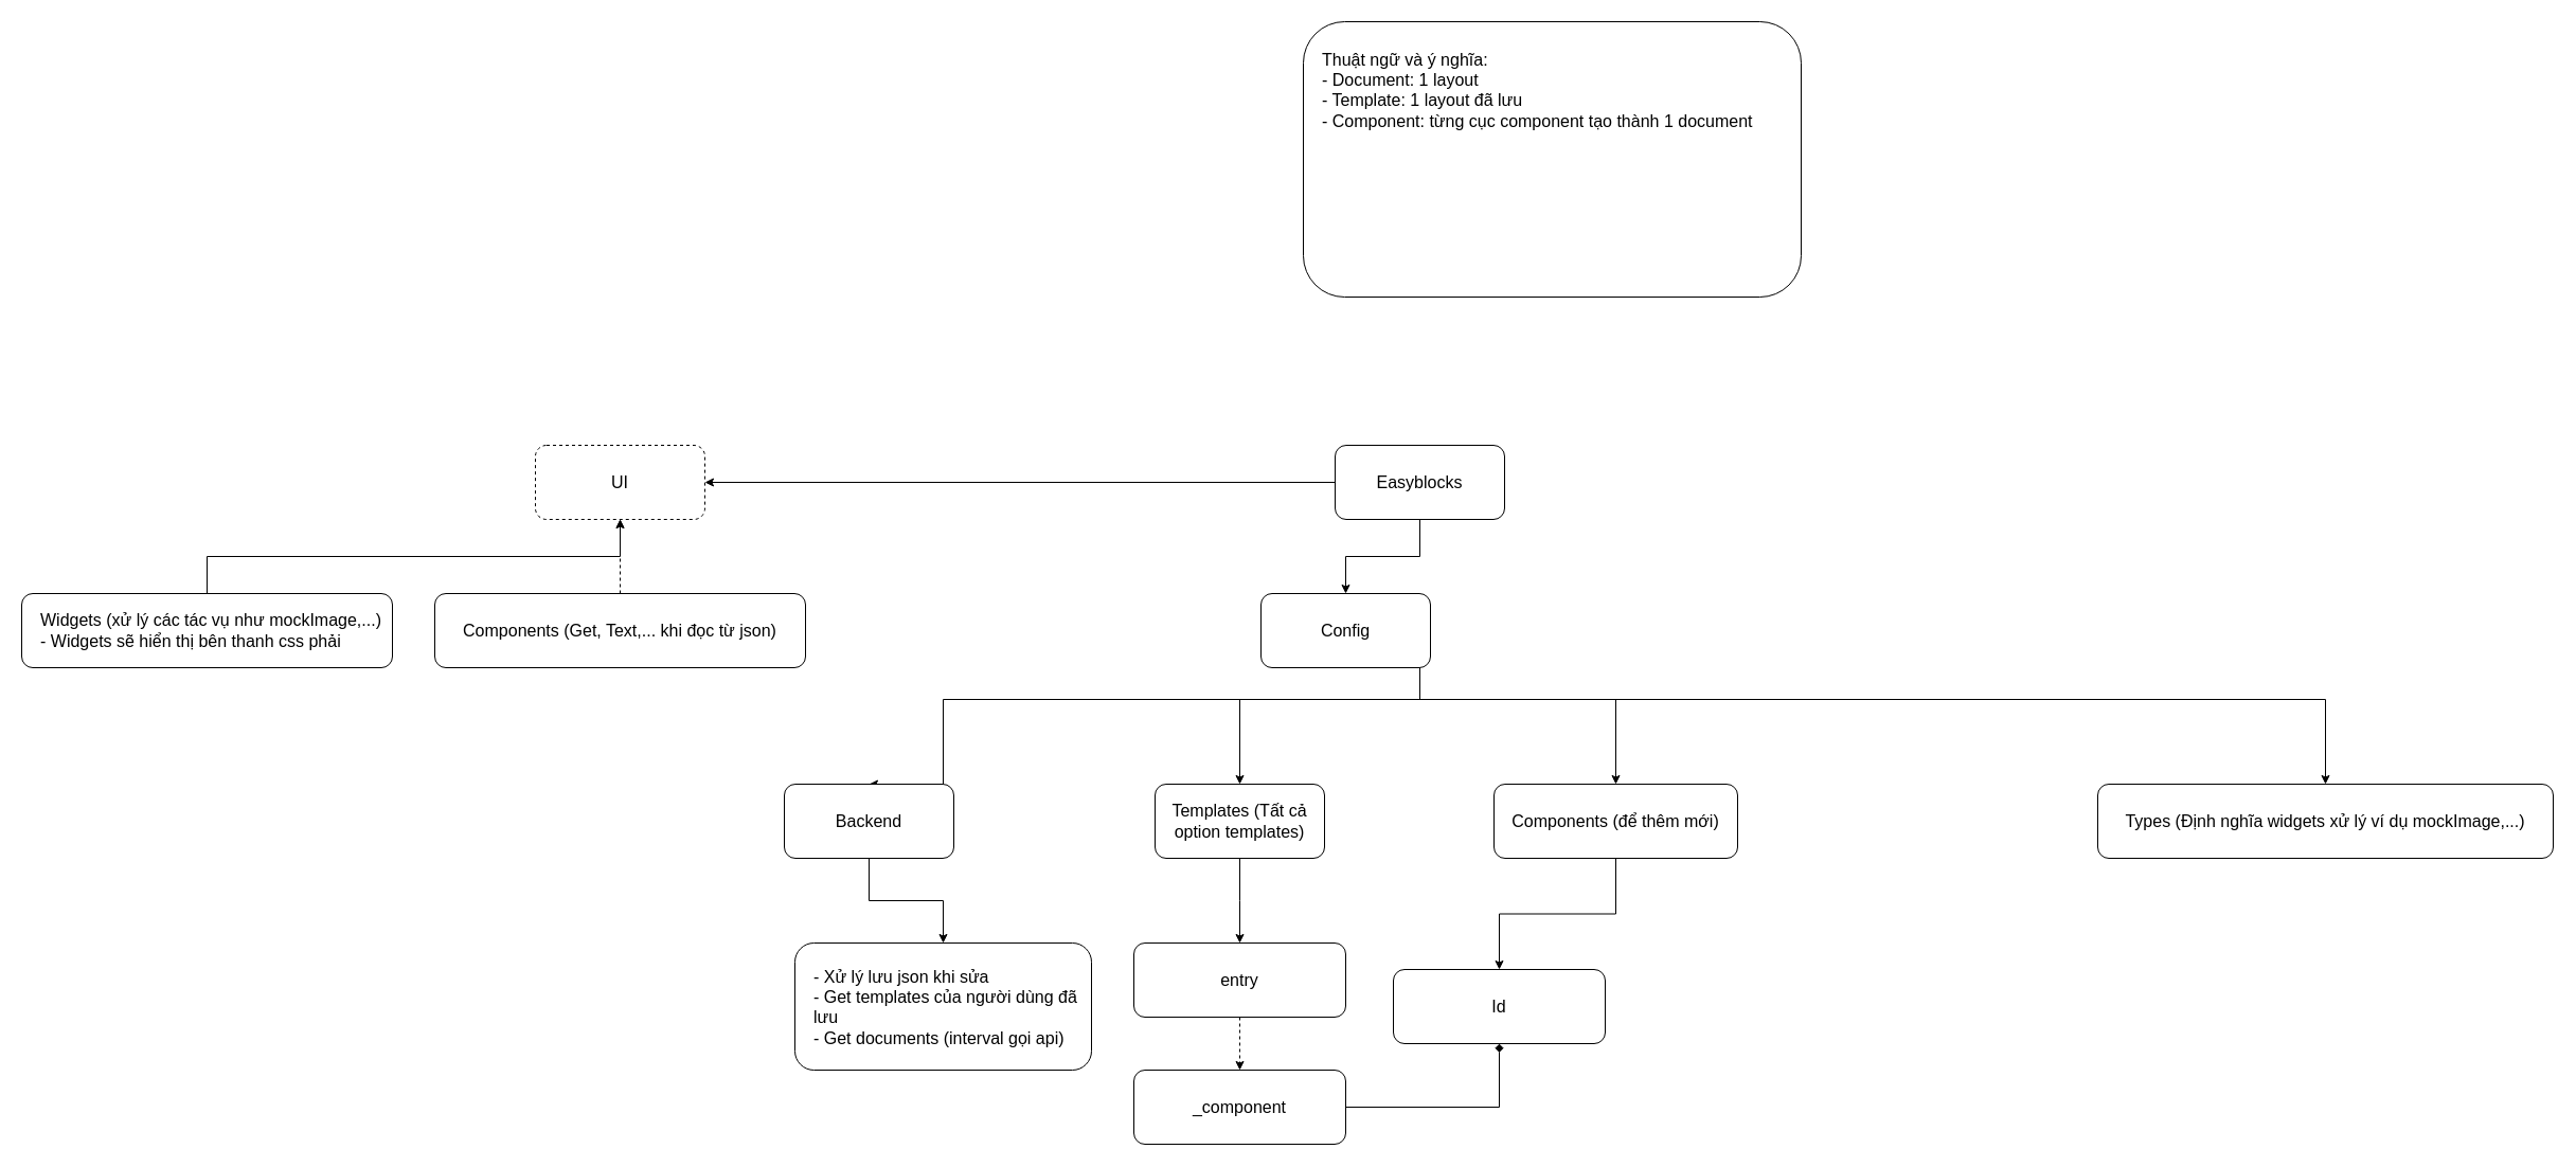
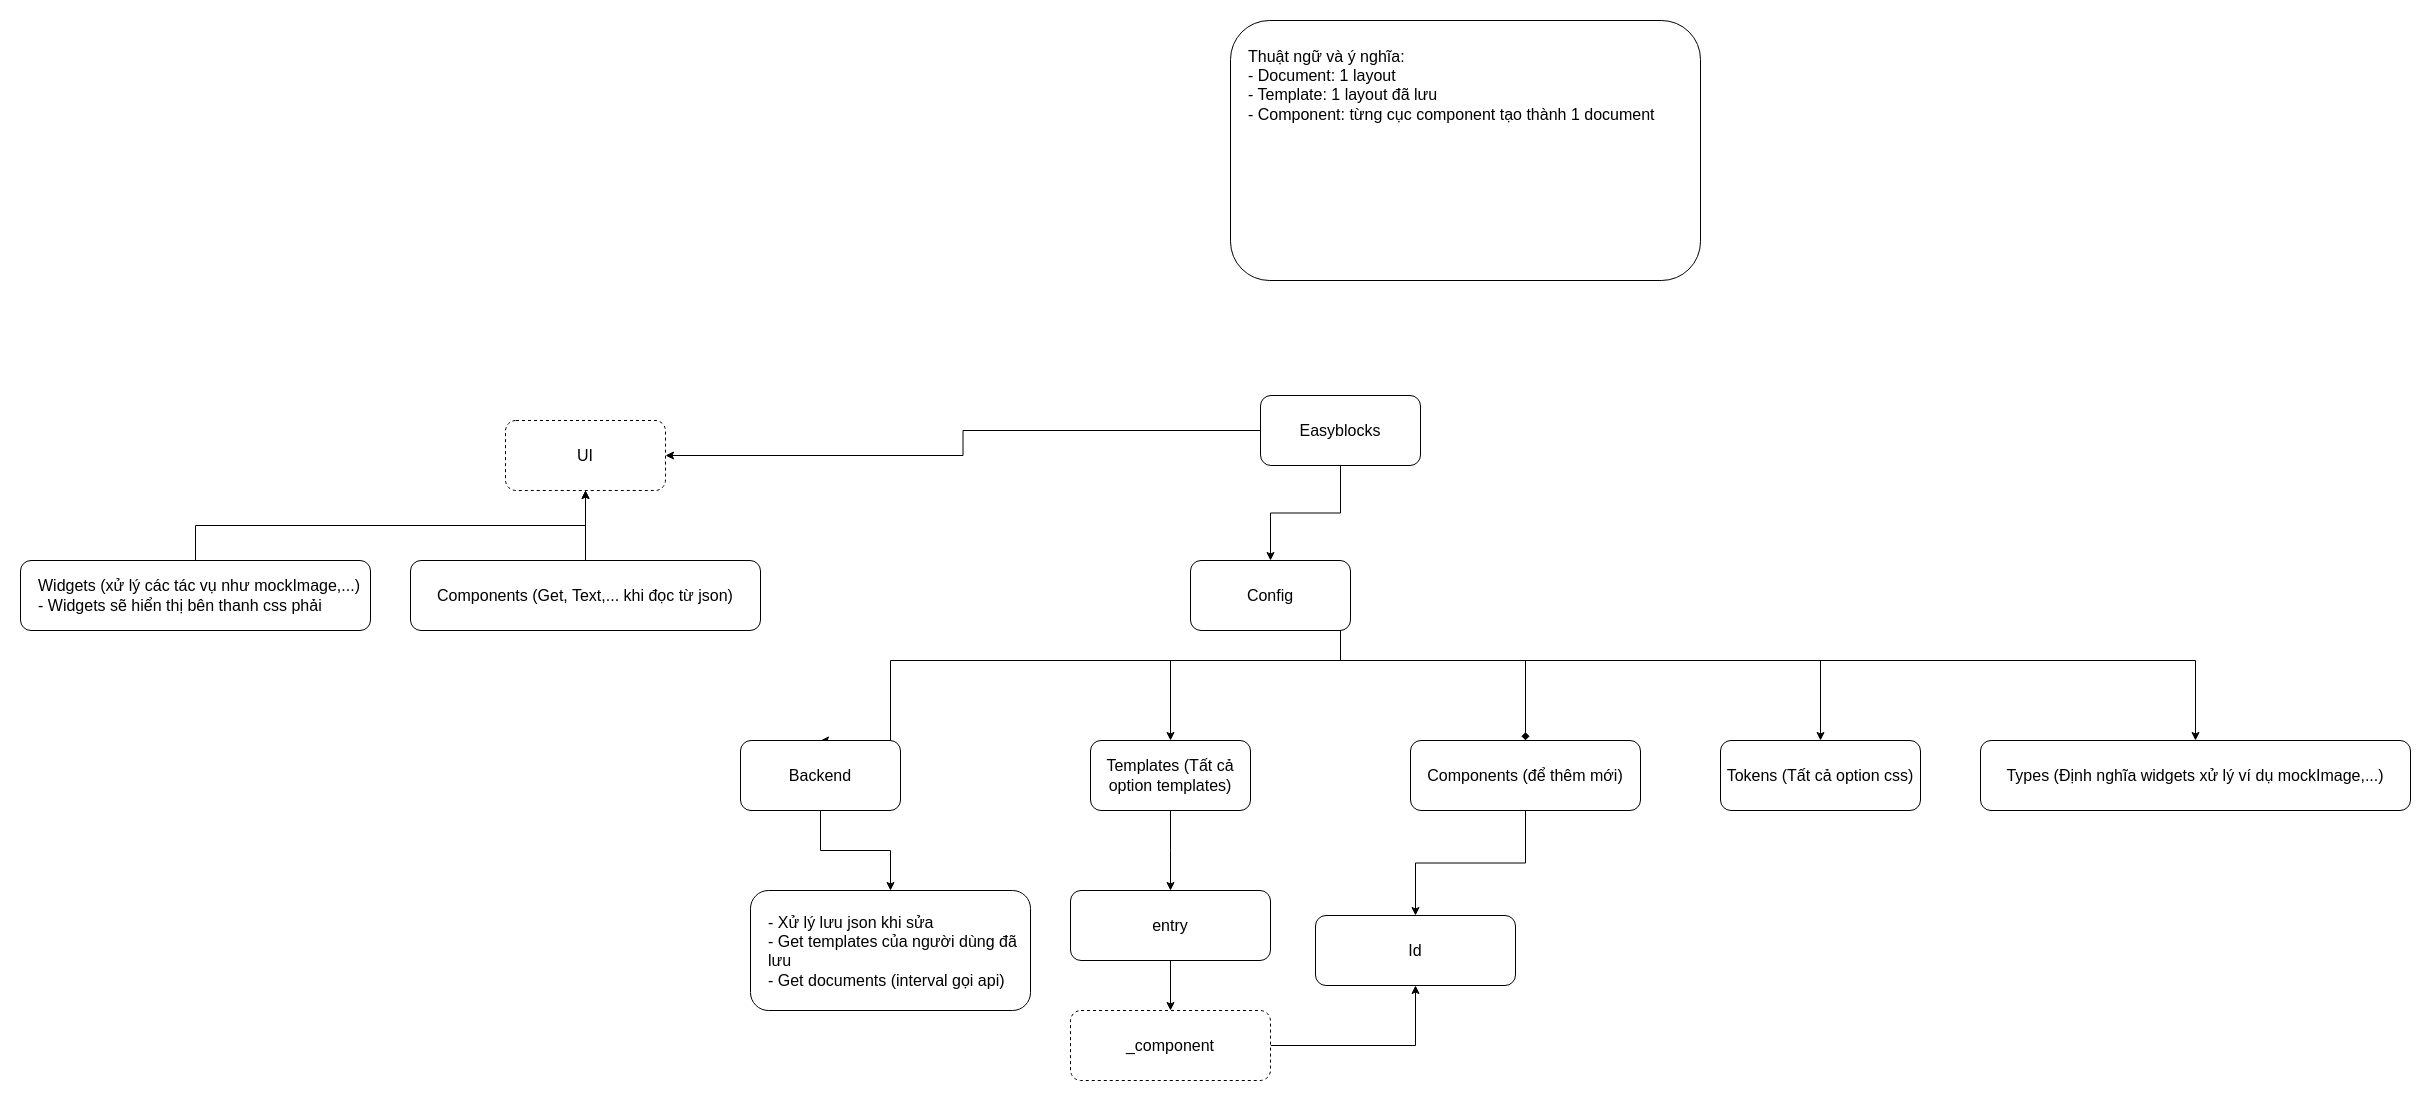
  <mxCell id="0" />
  <mxCell id="1" parent="0" />
  <mxCell id="2" style="edgeStyle=orthogonalEdgeStyle;rounded=0;orthogonalLoop=1;jettySize=auto;html=1;entryX=0.5;entryY=0;entryDx=0;entryDy=0;" edge="1" parent="1" source="4" target="11"><mxGeometry relative="1" as="geometry" /></mxCell>
  <mxCell id="3" style="edgeStyle=orthogonalEdgeStyle;rounded=0;orthogonalLoop=1;jettySize=auto;html=1;entryX=1;entryY=0.5;entryDx=0;entryDy=0;" edge="1" parent="1" source="4" target="27"><mxGeometry relative="1" as="geometry" /></mxCell>
- <mxCell id="4" value="Easyblocks" style="rounded=1;whiteSpace=wrap;html=1;fontSize=16;" vertex="1" parent="1"><mxGeometry x="1260" y="420" width="160" height="70" as="geometry" /></mxCell>
+ <mxCell id="4" value="Easyblocks" style="rounded=1;whiteSpace=wrap;html=1;fontSize=16;" vertex="1" parent="1"><mxGeometry x="1260" y="395" width="160" height="70" as="geometry" /></mxCell>
  <mxCell id="5" value="&lt;div&gt;Thuật ngữ và ý nghĩa:&lt;/div&gt;- Document: 1 layout&lt;div&gt;- Template: 1 layout đã lưu&lt;/div&gt;&lt;div&gt;- Component: từng cục component tạo thành 1 document&lt;/div&gt;" style="rounded=1;whiteSpace=wrap;html=1;fontSize=16;align=left;verticalAlign=top;spacingTop=20;spacingLeft=16;" vertex="1" parent="1"><mxGeometry x="1230" y="20" width="470" height="260" as="geometry" /></mxCell>
  <mxCell id="6" style="edgeStyle=orthogonalEdgeStyle;rounded=0;orthogonalLoop=1;jettySize=auto;html=1;" edge="1" parent="1" source="11" target="13"><mxGeometry relative="1" as="geometry"><Array as="points"><mxPoint x="1340" y="660" /><mxPoint x="1170" y="660" /></Array></mxGeometry></mxCell>
  <mxCell id="7" style="edgeStyle=orthogonalEdgeStyle;rounded=0;orthogonalLoop=1;jettySize=auto;html=1;entryX=0.5;entryY=0;entryDx=0;entryDy=0;" edge="1" parent="1" source="11" target="14"><mxGeometry relative="1" as="geometry"><Array as="points"><mxPoint x="1340" y="660" /><mxPoint x="2195" y="660" /></Array></mxGeometry></mxCell>
+ <mxCell id="8" style="edgeStyle=orthogonalEdgeStyle;rounded=0;orthogonalLoop=1;jettySize=auto;html=1;entryX=0.5;entryY=0;entryDx=0;entryDy=0;" edge="1" parent="1" source="11" target="15"><mxGeometry relative="1" as="geometry"><Array as="points"><mxPoint x="1340" y="660" /><mxPoint x="1820" y="660" /></Array></mxGeometry></mxCell>
  <mxCell id="9" style="edgeStyle=orthogonalEdgeStyle;rounded=0;orthogonalLoop=1;jettySize=auto;html=1;entryX=0.5;entryY=0;entryDx=0;entryDy=0;" edge="1" parent="1" source="11" target="17"><mxGeometry relative="1" as="geometry"><Array as="points"><mxPoint x="1340" y="660" /><mxPoint x="890" y="660" /></Array></mxGeometry></mxCell>
- <mxCell id="10" style="edgeStyle=orthogonalEdgeStyle;rounded=0;orthogonalLoop=1;jettySize=auto;html=1;entryX=0.5;entryY=0;entryDx=0;entryDy=0;" edge="1" parent="1" source="11" target="19"><mxGeometry relative="1" as="geometry"><Array as="points"><mxPoint x="1340" y="660" /><mxPoint x="1525" y="660" /></Array></mxGeometry></mxCell>
+ <mxCell id="10" style="edgeStyle=orthogonalEdgeStyle;rounded=0;orthogonalLoop=1;jettySize=auto;html=1;entryX=0.5;entryY=0;entryDx=0;entryDy=0;endArrow=diamond;" edge="1" parent="1" source="11" target="19"><mxGeometry relative="1" as="geometry"><Array as="points"><mxPoint x="1340" y="660" /><mxPoint x="1525" y="660" /></Array></mxGeometry></mxCell>
  <mxCell id="11" value="Config" style="rounded=1;whiteSpace=wrap;html=1;fontSize=16;" vertex="1" parent="1"><mxGeometry x="1190" y="560" width="160" height="70" as="geometry" /></mxCell>
  <mxCell id="12" style="edgeStyle=orthogonalEdgeStyle;rounded=0;orthogonalLoop=1;jettySize=auto;html=1;entryX=0.5;entryY=0;entryDx=0;entryDy=0;" edge="1" parent="1" source="13"><mxGeometry relative="1" as="geometry"><mxPoint x="1170" y="890" as="targetPoint" /></mxGeometry></mxCell>
  <mxCell id="13" value="Templates (Tất cả option templates)" style="rounded=1;whiteSpace=wrap;html=1;fontSize=16;" vertex="1" parent="1"><mxGeometry x="1090" y="740" width="160" height="70" as="geometry" /></mxCell>
  <mxCell id="14" value="Types (Định nghĩa widgets xử lý ví dụ mockImage,...)" style="rounded=1;whiteSpace=wrap;html=1;fontSize=16;" vertex="1" parent="1"><mxGeometry x="1980" y="740" width="430" height="70" as="geometry" /></mxCell>
+ <mxCell id="15" value="Tokens (Tất cả option css)" style="rounded=1;whiteSpace=wrap;html=1;fontSize=16;" vertex="1" parent="1"><mxGeometry x="1720" y="740" width="200" height="70" as="geometry" /></mxCell>
  <mxCell id="16" style="edgeStyle=orthogonalEdgeStyle;rounded=0;orthogonalLoop=1;jettySize=auto;html=1;entryX=0.5;entryY=0;entryDx=0;entryDy=0;" edge="1" parent="1" source="17" target="28"><mxGeometry relative="1" as="geometry" /></mxCell>
  <mxCell id="17" value="Backend" style="rounded=1;whiteSpace=wrap;html=1;fontSize=16;" vertex="1" parent="1"><mxGeometry x="740" y="740" width="160" height="70" as="geometry" /></mxCell>
  <mxCell id="18" style="edgeStyle=orthogonalEdgeStyle;rounded=0;orthogonalLoop=1;jettySize=auto;html=1;entryX=0.5;entryY=0;entryDx=0;entryDy=0;" edge="1" parent="1" source="19" target="24"><mxGeometry relative="1" as="geometry" /></mxCell>
  <mxCell id="19" value="Components (để thêm mới)" style="rounded=1;whiteSpace=wrap;html=1;fontSize=16;" vertex="1" parent="1"><mxGeometry x="1410" y="740" width="230" height="70" as="geometry" /></mxCell>
- <mxCell id="20" value="" style="edgeStyle=orthogonalEdgeStyle;rounded=0;orthogonalLoop=1;jettySize=auto;html=1;dashed=1;" edge="1" parent="1" source="21" target="23"><mxGeometry relative="1" as="geometry" /></mxCell>
+ <mxCell id="20" value="" style="edgeStyle=orthogonalEdgeStyle;rounded=0;orthogonalLoop=1;jettySize=auto;html=1;" edge="1" parent="1" source="21" target="23"><mxGeometry relative="1" as="geometry" /></mxCell>
  <mxCell id="21" value="entry" style="rounded=1;whiteSpace=wrap;html=1;fontSize=16;" vertex="1" parent="1"><mxGeometry x="1070" y="890" width="200" height="70" as="geometry" /></mxCell>
- <mxCell id="22" style="edgeStyle=orthogonalEdgeStyle;rounded=0;orthogonalLoop=1;jettySize=auto;html=1;entryX=0.5;entryY=1;entryDx=0;entryDy=0;endArrow=diamond;" edge="1" parent="1" source="23" target="24"><mxGeometry relative="1" as="geometry" /></mxCell>
- <mxCell id="23" value="_component" style="rounded=1;whiteSpace=wrap;html=1;fontSize=16;" vertex="1" parent="1"><mxGeometry x="1070" y="1010" width="200" height="70" as="geometry" /></mxCell>
+ <mxCell id="22" style="edgeStyle=orthogonalEdgeStyle;rounded=0;orthogonalLoop=1;jettySize=auto;html=1;entryX=0.5;entryY=1;entryDx=0;entryDy=0;" edge="1" parent="1" source="23" target="24"><mxGeometry relative="1" as="geometry" /></mxCell>
+ <mxCell id="23" value="_component" style="rounded=1;whiteSpace=wrap;html=1;fontSize=16;dashed=1;" vertex="1" parent="1"><mxGeometry x="1070" y="1010" width="200" height="70" as="geometry" /></mxCell>
  <mxCell id="24" value="Id" style="rounded=1;whiteSpace=wrap;html=1;fontSize=16;" vertex="1" parent="1"><mxGeometry x="1315" y="915" width="200" height="70" as="geometry" /></mxCell>
- <mxCell id="25" style="edgeStyle=orthogonalEdgeStyle;rounded=0;orthogonalLoop=1;jettySize=auto;html=1;entryX=0.5;entryY=1;entryDx=0;entryDy=0;dashed=1;" edge="1" parent="1" source="26" target="27"><mxGeometry relative="1" as="geometry" /></mxCell>
+ <mxCell id="25" style="edgeStyle=orthogonalEdgeStyle;rounded=0;orthogonalLoop=1;jettySize=auto;html=1;entryX=0.5;entryY=1;entryDx=0;entryDy=0;" edge="1" parent="1" source="26" target="27"><mxGeometry relative="1" as="geometry" /></mxCell>
  <mxCell id="26" value="Components (Get, Text,... khi đọc từ json)" style="rounded=1;whiteSpace=wrap;html=1;fontSize=16;" vertex="1" parent="1"><mxGeometry x="410" y="560" width="350" height="70" as="geometry" /></mxCell>
  <mxCell id="27" value="UI" style="rounded=1;whiteSpace=wrap;html=1;fontSize=16;dashed=1;" vertex="1" parent="1"><mxGeometry x="505" y="420" width="160" height="70" as="geometry" /></mxCell>
  <mxCell id="28" value="- Xử lý lưu json khi sửa&lt;div&gt;- Get templates của người dùng đã lưu&lt;/div&gt;&lt;div&gt;- Get documents (interval gọi api)&amp;nbsp;&lt;/div&gt;" style="rounded=1;whiteSpace=wrap;html=1;fontSize=16;align=left;verticalAlign=top;spacingTop=16;spacingLeft=16;" vertex="1" parent="1"><mxGeometry x="750" y="890" width="280" height="120" as="geometry" /></mxCell>
  <mxCell id="29" style="edgeStyle=orthogonalEdgeStyle;rounded=0;orthogonalLoop=1;jettySize=auto;html=1;entryX=0.5;entryY=1;entryDx=0;entryDy=0;exitX=0.5;exitY=0;exitDx=0;exitDy=0;" edge="1" parent="1" source="30" target="27"><mxGeometry relative="1" as="geometry" /></mxCell>
  <mxCell id="30" value="Widgets (xử lý các tác vụ như mockImage,...)&lt;div&gt;- Widgets sẽ hiển thị bên thanh css phải&lt;/div&gt;" style="rounded=1;whiteSpace=wrap;html=1;fontSize=16;align=left;spacingLeft=16;" vertex="1" parent="1"><mxGeometry x="20" y="560" width="350" height="70" as="geometry" /></mxCell>
